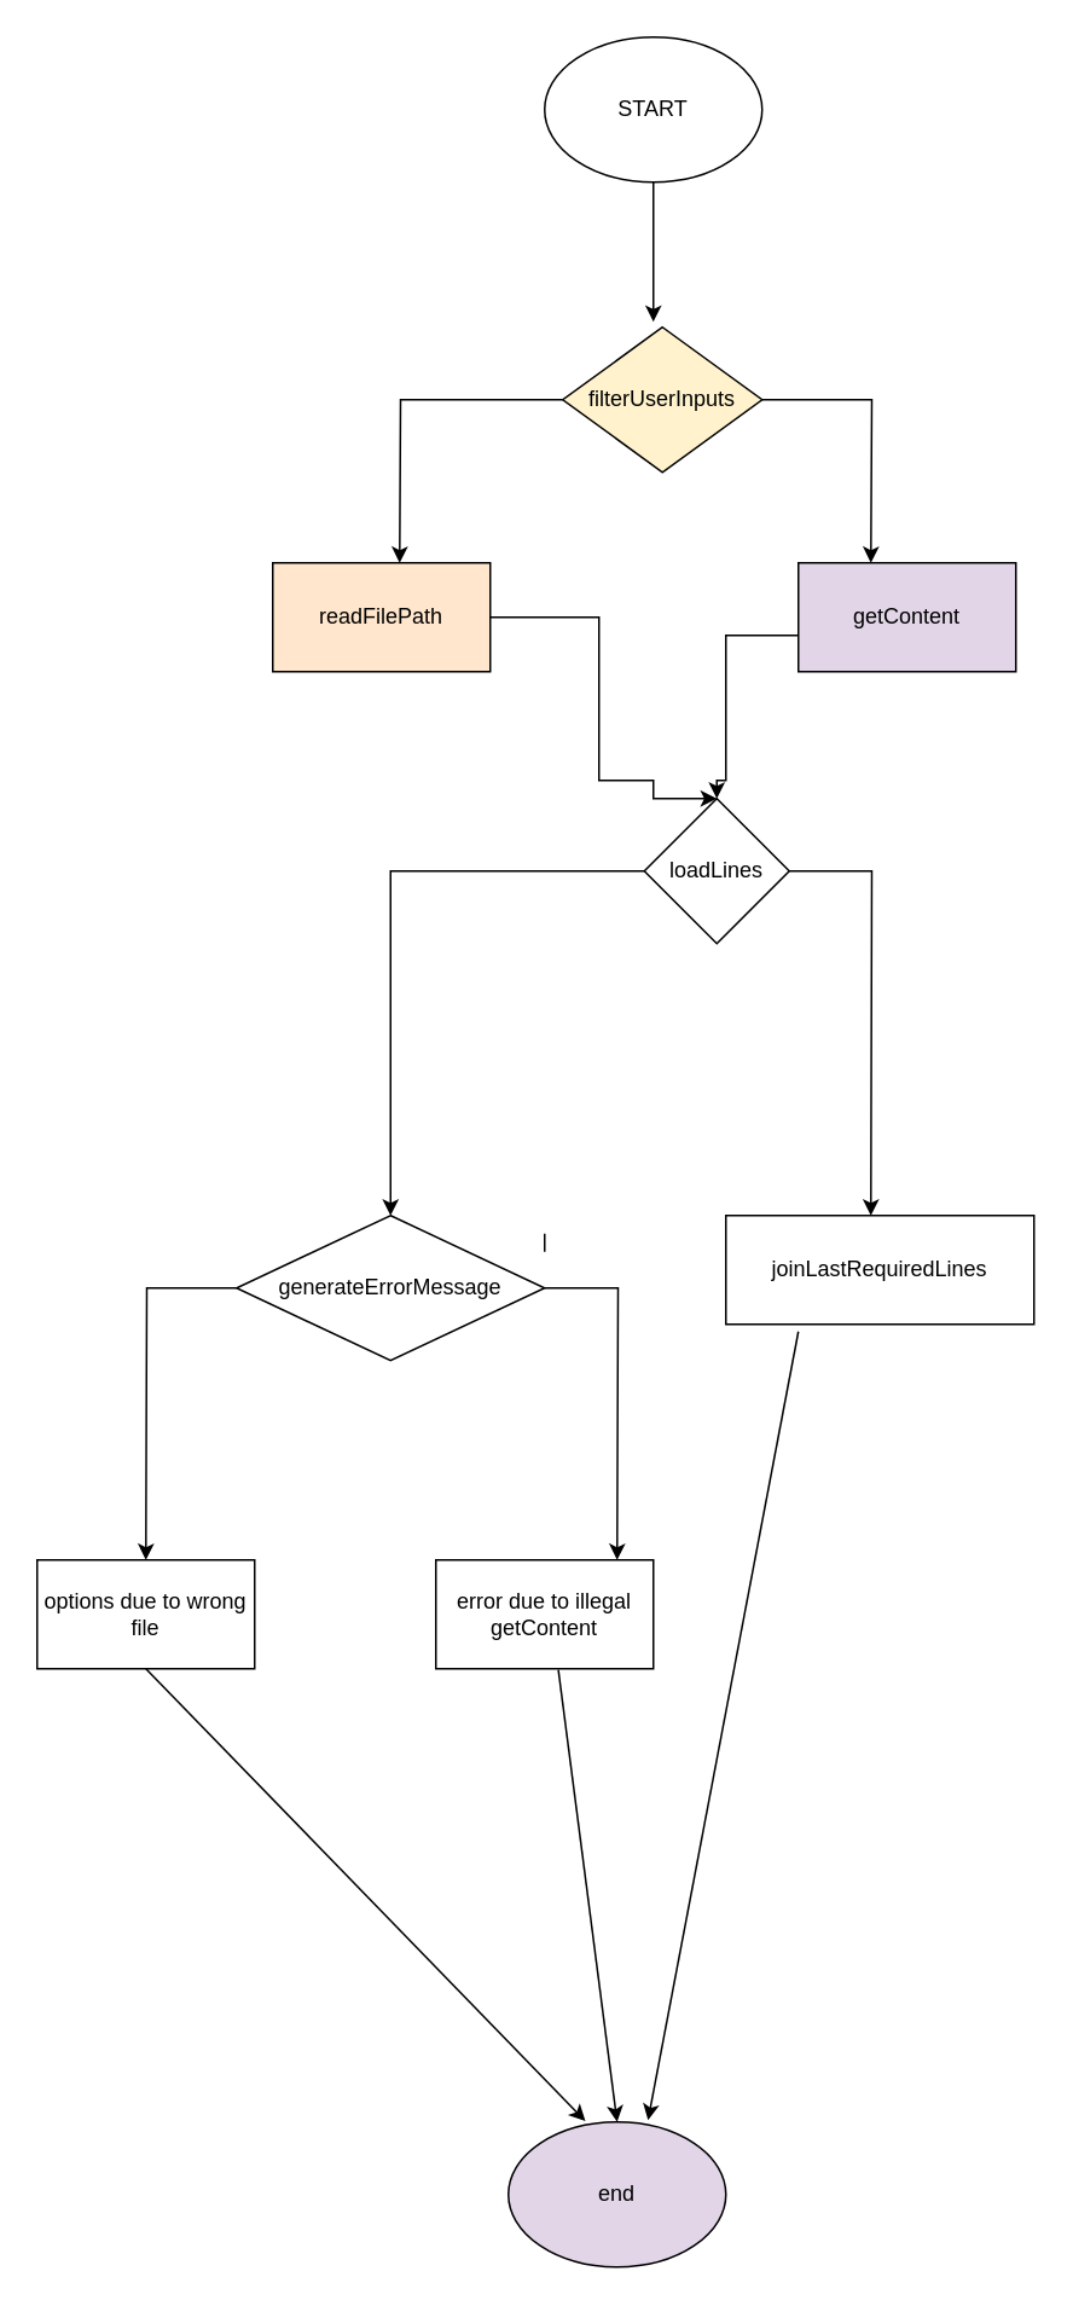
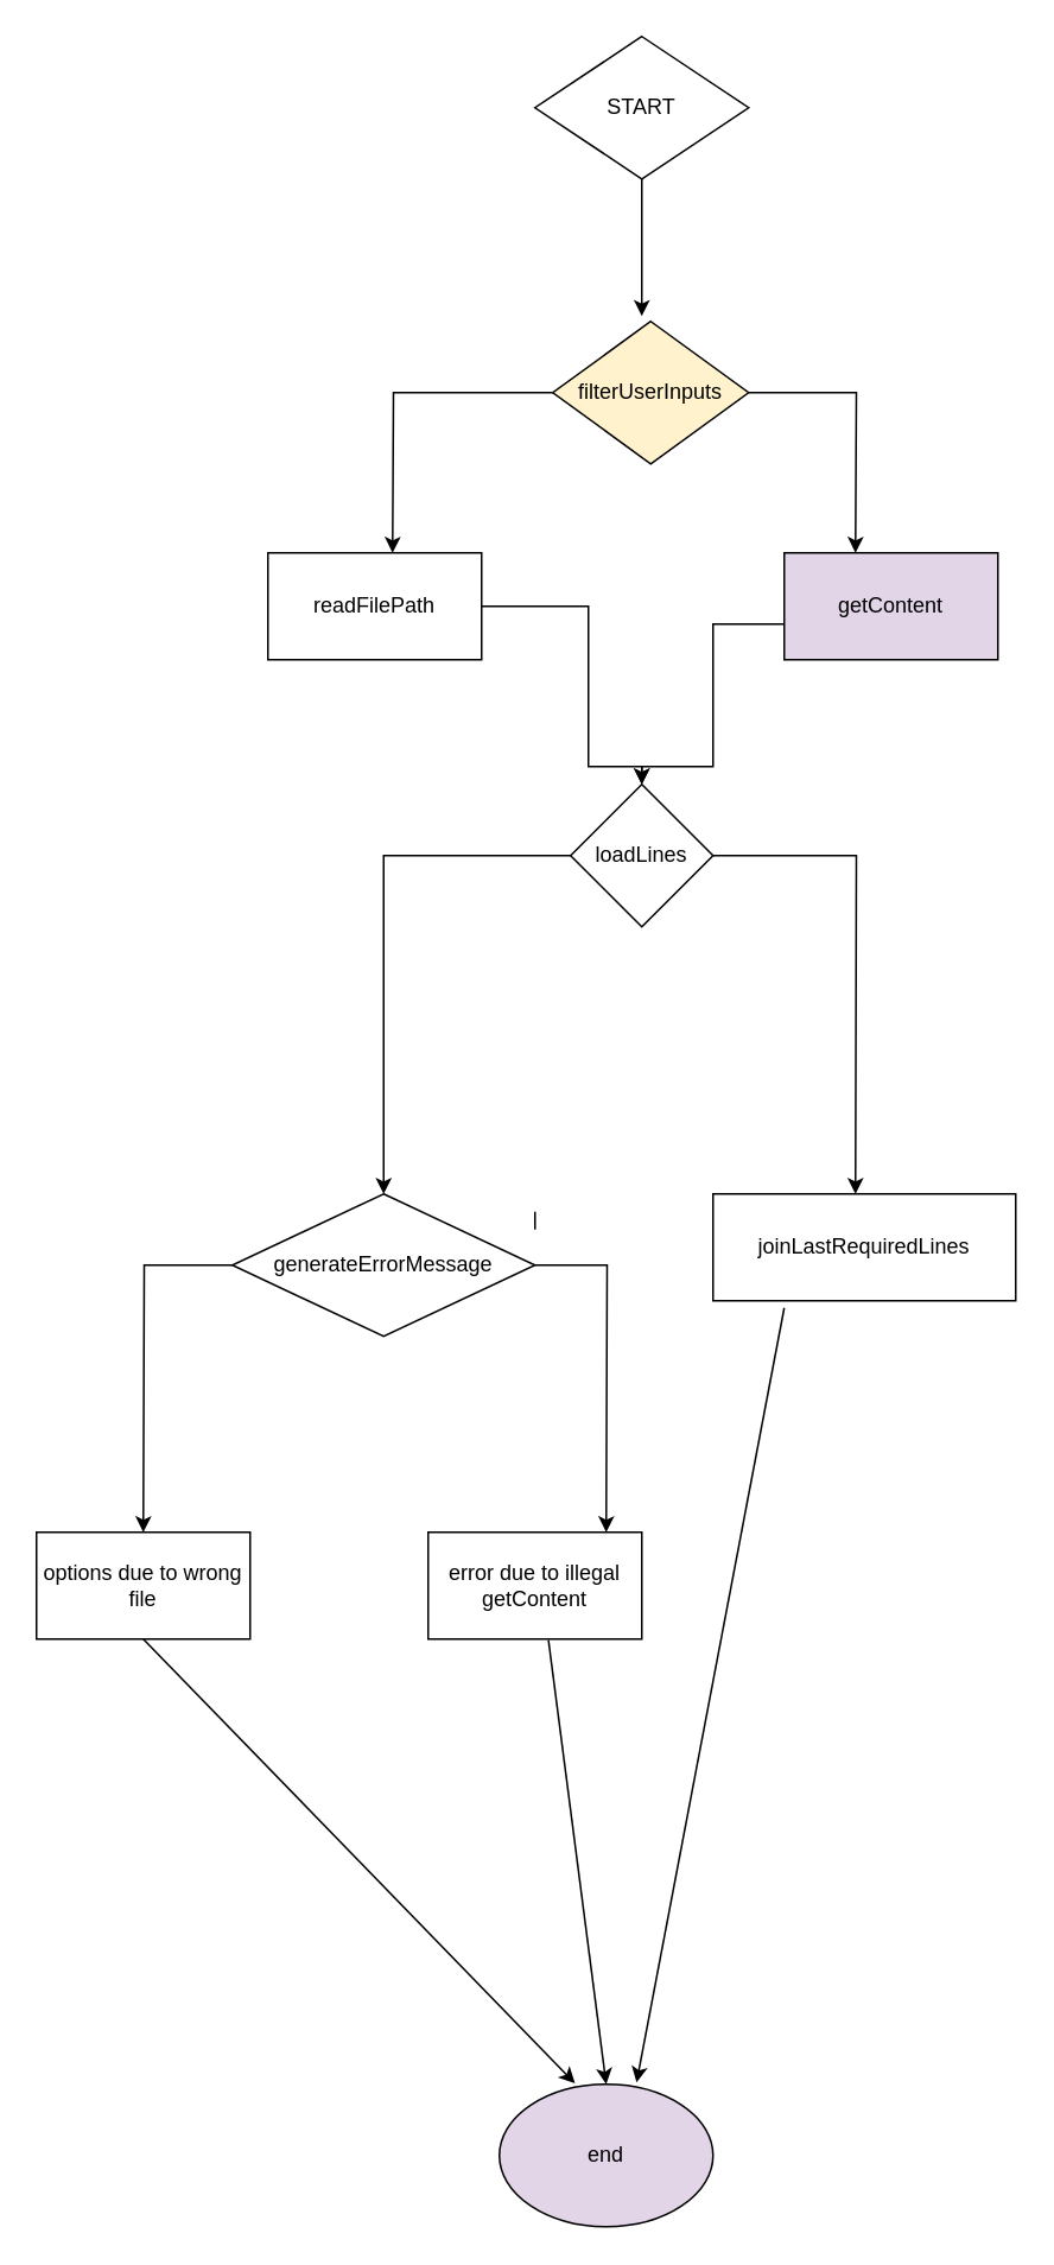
  <mxCell id="0" />
  <mxCell id="1" parent="0" />
  <mxCell id="2" value="" style="edgeStyle=orthogonalEdgeStyle;rounded=0;orthogonalLoop=1;jettySize=auto;html=1;entryX=0.417;entryY=-0.05;entryDx=0;entryDy=0;entryPerimeter=0;" parent="1" source="3" edge="1"><mxGeometry relative="1" as="geometry"><mxPoint x="360" y="177" as="targetPoint" /></mxGeometry></mxCell>
- <mxCell id="3" value="START" style="ellipse;whiteSpace=wrap;html=1;" parent="1" vertex="1"><mxGeometry x="300" y="20" width="120" height="80" as="geometry" /></mxCell>
+ <mxCell id="3" value="START" style="rhombus;whiteSpace=wrap;html=1;" parent="1" vertex="1"><mxGeometry x="300" y="20" width="120" height="80" as="geometry" /></mxCell>
  <mxCell id="4" value="" style="edgeStyle=orthogonalEdgeStyle;rounded=0;orthogonalLoop=1;jettySize=auto;html=1;entryX=0.5;entryY=0;entryDx=0;entryDy=0;exitX=1;exitY=0.75;exitDx=0;exitDy=0;" parent="1" target="18" edge="1"><mxGeometry relative="1" as="geometry"><mxPoint x="264" y="351" as="sourcePoint" /><mxPoint x="220" y="450" as="targetPoint" /><Array as="points"><mxPoint x="264" y="340" /><mxPoint x="330" y="340" /><mxPoint x="330" y="430" /><mxPoint x="360" y="430" /></Array></mxGeometry></mxCell>
  <mxCell id="5" value="" style="endArrow=none;html=1;" parent="1" edge="1"><mxGeometry width="50" height="50" relative="1" as="geometry"><mxPoint x="300" y="680" as="sourcePoint" /><mxPoint x="300" y="690" as="targetPoint" /></mxGeometry></mxCell>
  <mxCell id="6" value="end" style="ellipse;whiteSpace=wrap;html=1;fillColor=#e1d5e7;" parent="1" vertex="1"><mxGeometry x="280" y="1170" width="120" height="80" as="geometry" /></mxCell>
  <mxCell id="7" value="" style="edgeStyle=orthogonalEdgeStyle;rounded=0;orthogonalLoop=1;jettySize=auto;html=1;" parent="1" target="18" edge="1"><mxGeometry relative="1" as="geometry"><mxPoint x="430" y="350" as="sourcePoint" /><mxPoint x="360" y="430" as="targetPoint" /><Array as="points"><mxPoint x="470" y="350" /><mxPoint x="400" y="350" /><mxPoint x="400" y="430" /><mxPoint x="360" y="430" /></Array></mxGeometry></mxCell>
  <mxCell id="8" value="" style="endArrow=classic;html=1;entryX=0.642;entryY=-0.012;entryDx=0;entryDy=0;entryPerimeter=0;exitX=0.421;exitY=1.049;exitDx=0;exitDy=0;exitPerimeter=0;" parent="1" target="6" edge="1"><mxGeometry width="50" height="50" relative="1" as="geometry"><mxPoint x="439.99" y="733.989" as="sourcePoint" /><mxPoint x="440" y="770" as="targetPoint" /></mxGeometry></mxCell>
  <mxCell id="9" value="options due to wrong file" style="rounded=0;whiteSpace=wrap;html=1;" parent="1" vertex="1"><mxGeometry x="20" y="860" width="120" height="60" as="geometry" /></mxCell>
  <mxCell id="10" value="error due to illegal getContent" style="rounded=0;whiteSpace=wrap;html=1;" parent="1" vertex="1"><mxGeometry x="240" y="860" width="120" height="60" as="geometry" /></mxCell>
  <mxCell id="11" value="" style="endArrow=classic;html=1;entryX=0.354;entryY=-0.006;entryDx=0;entryDy=0;entryPerimeter=0;exitX=0.5;exitY=1;exitDx=0;exitDy=0;" parent="1" source="9" target="6" edge="1"><mxGeometry width="50" height="50" relative="1" as="geometry"><mxPoint x="20" y="1320" as="sourcePoint" /><mxPoint x="70" y="1270" as="targetPoint" /></mxGeometry></mxCell>
  <mxCell id="12" value="" style="endArrow=classic;html=1;entryX=0.5;entryY=0;entryDx=0;entryDy=0;exitX=0.563;exitY=1.009;exitDx=0;exitDy=0;exitPerimeter=0;" parent="1" source="10" target="6" edge="1"><mxGeometry width="50" height="50" relative="1" as="geometry"><mxPoint x="20" y="1320" as="sourcePoint" /><mxPoint x="70" y="1270" as="targetPoint" /></mxGeometry></mxCell>
  <mxCell id="13" value="" style="edgeStyle=orthogonalEdgeStyle;rounded=0;orthogonalLoop=1;jettySize=auto;html=1;entryX=0.5;entryY=0;entryDx=0;entryDy=0;exitX=1;exitY=0.5;exitDx=0;exitDy=0;" parent="1" source="15" edge="1"><mxGeometry relative="1" as="geometry"><mxPoint x="480" y="310" as="targetPoint" /></mxGeometry></mxCell>
  <mxCell id="14" value="" style="edgeStyle=orthogonalEdgeStyle;rounded=0;orthogonalLoop=1;jettySize=auto;html=1;" parent="1" source="15" edge="1"><mxGeometry relative="1" as="geometry"><mxPoint x="220" y="310" as="targetPoint" /></mxGeometry></mxCell>
  <mxCell id="15" value="filterUserInputs" style="rhombus;whiteSpace=wrap;html=1;fillColor=#fff2cc;" parent="1" vertex="1"><mxGeometry x="310" y="180" width="110" height="80" as="geometry" /></mxCell>
  <mxCell id="16" value="" style="edgeStyle=orthogonalEdgeStyle;rounded=0;orthogonalLoop=1;jettySize=auto;html=1;" parent="1" source="18" edge="1"><mxGeometry relative="1" as="geometry"><mxPoint x="480" y="670" as="targetPoint" /></mxGeometry></mxCell>
  <mxCell id="17" value="" style="edgeStyle=orthogonalEdgeStyle;rounded=0;orthogonalLoop=1;jettySize=auto;html=1;entryX=0.5;entryY=0;entryDx=0;entryDy=0;" parent="1" source="18" target="21" edge="1"><mxGeometry relative="1" as="geometry"><mxPoint x="240" y="670" as="targetPoint" /></mxGeometry></mxCell>
- <mxCell id="18" value="loadLines" style="rhombus;whiteSpace=wrap;html=1;" parent="1" vertex="1"><mxGeometry x="355" y="440" width="80" height="80" as="geometry" /></mxCell>
+ <mxCell id="18" value="loadLines" style="rhombus;whiteSpace=wrap;html=1;" parent="1" vertex="1"><mxGeometry x="320" y="440" width="80" height="80" as="geometry" /></mxCell>
  <mxCell id="19" value="" style="edgeStyle=orthogonalEdgeStyle;rounded=0;orthogonalLoop=1;jettySize=auto;html=1;" parent="1" source="21" edge="1"><mxGeometry relative="1" as="geometry"><mxPoint x="340" y="860" as="targetPoint" /></mxGeometry></mxCell>
  <mxCell id="20" style="edgeStyle=orthogonalEdgeStyle;rounded=0;orthogonalLoop=1;jettySize=auto;html=1;" parent="1" source="21" edge="1"><mxGeometry relative="1" as="geometry"><mxPoint x="80" y="860" as="targetPoint" /></mxGeometry></mxCell>
  <mxCell id="21" value="generateErrorMessage&lt;br&gt;" style="rhombus;whiteSpace=wrap;html=1;" parent="1" vertex="1"><mxGeometry x="130" y="670" width="170" height="80" as="geometry" /></mxCell>
- <mxCell id="22" value="readFilePath" style="rounded=0;whiteSpace=wrap;html=1;fillColor=#ffe6cc;" parent="1" vertex="1"><mxGeometry x="150" y="310" width="120" height="60" as="geometry" /></mxCell>
+ <mxCell id="22" value="readFilePath" style="rounded=0;whiteSpace=wrap;html=1;" parent="1" vertex="1"><mxGeometry x="150" y="310" width="120" height="60" as="geometry" /></mxCell>
  <mxCell id="23" value="getContent" style="rounded=0;whiteSpace=wrap;html=1;fillColor=#e1d5e7;" parent="1" vertex="1"><mxGeometry x="440" y="310" width="120" height="60" as="geometry" /></mxCell>
  <mxCell id="24" value="joinLastRequiredLines" style="rounded=0;whiteSpace=wrap;html=1;" parent="1" vertex="1"><mxGeometry x="400" y="670" width="170" height="60" as="geometry" /></mxCell>
